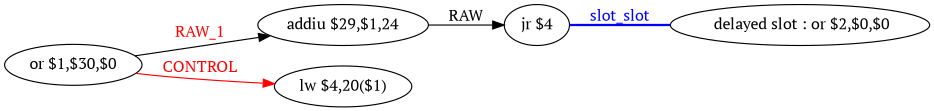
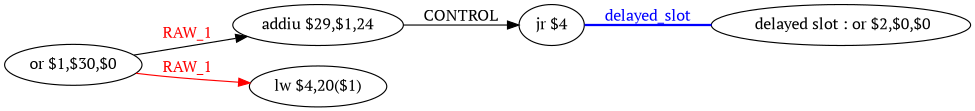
  digraph {
    fontname="PT Serif"
    rankdir=LR
    node [fontname="PT Serif" shape=ellipse]
    edge [fontcolor=red fontname="PT Serif"]
    n1 [label=" delayed slot : or $2,$0,$0"]
    n2 [label="jr $4"]
    n3 [label="or $1,$30,$0"]
    n4 [label="addiu $29,$1,24"]
    n5 [label="lw $4,20($1)"]
-   n2 -> n1 [color=blue dir=none fontcolor=blue label=slot_slot style=bold]
+   n2 -> n1 [color=blue dir=none fontcolor=blue label=delayed_slot style=bold]
    n3 -> n4 [color=black label=RAW_1]
-   n3 -> n5 [color=red label=CONTROL]
-   n4 -> n2 [label=RAW fontcolor=""]
+   n3 -> n5 [color=red label=RAW_1]
+   n4 -> n2 [label=CONTROL fontcolor=""]
  }
